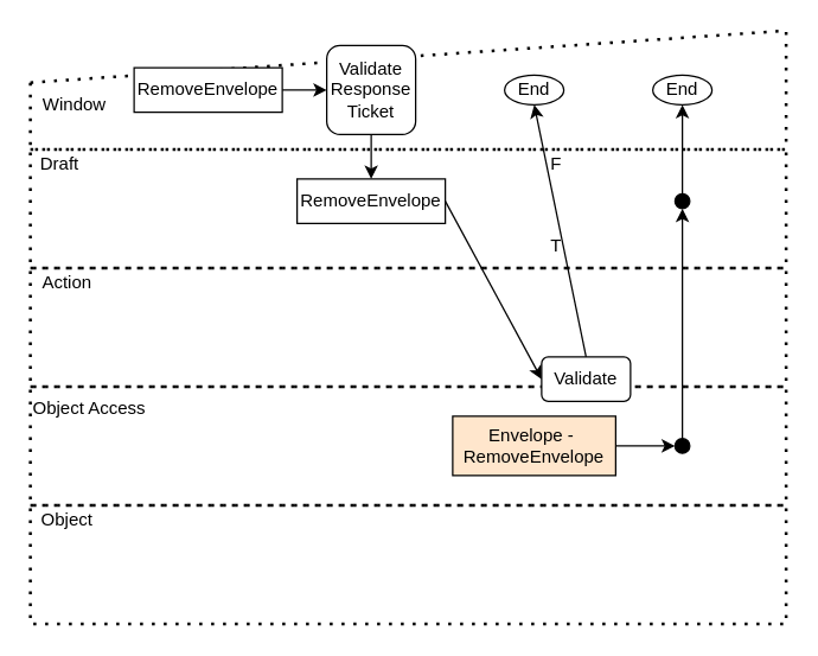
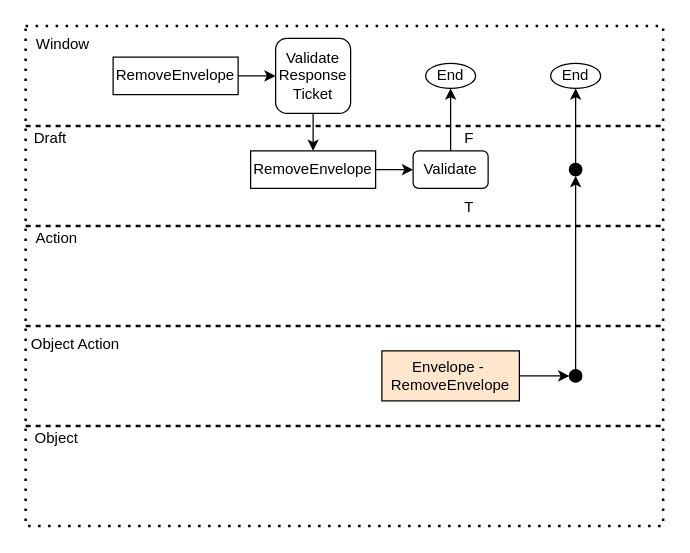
  <mxCell id="0" />
  <mxCell id="1" parent="0" />
- <mxCell id="2" value="Window" style="text;html=1;strokeColor=none;fillColor=none;align=center;verticalAlign=middle;whiteSpace=wrap;rounded=0;" vertex="1" parent="1"><mxGeometry x="20" y="55" width="60" height="30" as="geometry" /></mxCell>
+ <mxCell id="2" value="Window" style="text;html=1;strokeColor=none;fillColor=none;align=center;verticalAlign=middle;whiteSpace=wrap;rounded=0;" vertex="1" parent="1"><mxGeometry x="20" y="20" width="60" height="30" as="geometry" /></mxCell>
  <mxCell id="3" value="Draft" style="text;html=1;strokeColor=none;fillColor=none;align=center;verticalAlign=middle;whiteSpace=wrap;rounded=0;" vertex="1" parent="1"><mxGeometry x="20" y="100" width="40" height="20" as="geometry" /></mxCell>
  <mxCell id="4" value="Action" style="text;html=1;strokeColor=none;fillColor=none;align=center;verticalAlign=middle;whiteSpace=wrap;rounded=0;" vertex="1" parent="1"><mxGeometry x="20" y="180" width="50" height="20" as="geometry" /></mxCell>
- <mxCell id="5" value="Object Access" style="text;html=1;strokeColor=none;fillColor=none;align=center;verticalAlign=middle;whiteSpace=wrap;rounded=0;" vertex="1" parent="1"><mxGeometry x="20" y="260" width="80" height="30" as="geometry" /></mxCell>
+ <mxCell id="5" value="Object Action" style="text;html=1;strokeColor=none;fillColor=none;align=center;verticalAlign=middle;whiteSpace=wrap;rounded=0;" vertex="1" parent="1"><mxGeometry x="20" y="260" width="80" height="30" as="geometry" /></mxCell>
  <mxCell id="6" value="Object" style="text;html=1;strokeColor=none;fillColor=none;align=center;verticalAlign=middle;whiteSpace=wrap;rounded=0;" vertex="1" parent="1"><mxGeometry x="20" y="340" width="50" height="20" as="geometry" /></mxCell>
  <mxCell id="7" value="" style="endArrow=none;dashed=1;html=1;dashPattern=1 3;strokeWidth=2;rounded=0;exitX=0;exitY=0;exitDx=0;exitDy=0;entryX=0;entryY=0;entryDx=0;entryDy=0;" edge="1" parent="1" source="2" target="2"><mxGeometry width="50" height="50" relative="1" as="geometry"><mxPoint x="400" y="250" as="sourcePoint" /><mxPoint x="820" y="100" as="targetPoint" /><Array as="points"><mxPoint x="530" y="20" /><mxPoint x="530" y="100" /><mxPoint x="20" y="100" /></Array></mxGeometry></mxCell>
  <mxCell id="8" value="" style="endArrow=none;dashed=1;html=1;dashPattern=1 3;strokeWidth=2;rounded=0;exitX=0;exitY=0;exitDx=0;exitDy=0;entryX=0;entryY=0;entryDx=0;entryDy=0;" edge="1" parent="1"><mxGeometry width="50" height="50" relative="1" as="geometry"><mxPoint x="20" y="100" as="sourcePoint" /><mxPoint x="20" y="100" as="targetPoint" /><Array as="points"><mxPoint x="530" y="100" /><mxPoint x="530" y="180" /><mxPoint x="20" y="180" /></Array></mxGeometry></mxCell>
  <mxCell id="9" value="" style="endArrow=none;dashed=1;html=1;dashPattern=1 3;strokeWidth=2;rounded=0;exitX=0;exitY=0;exitDx=0;exitDy=0;entryX=0;entryY=0;entryDx=0;entryDy=0;" edge="1" parent="1"><mxGeometry width="50" height="50" relative="1" as="geometry"><mxPoint x="20" y="180" as="sourcePoint" /><mxPoint x="20" y="180" as="targetPoint" /><Array as="points"><mxPoint x="530" y="180" /><mxPoint x="530" y="260" /><mxPoint x="20" y="260" /></Array></mxGeometry></mxCell>
  <mxCell id="10" value="" style="endArrow=none;dashed=1;html=1;dashPattern=1 3;strokeWidth=2;rounded=0;exitX=0;exitY=0;exitDx=0;exitDy=0;entryX=0;entryY=0;entryDx=0;entryDy=0;" edge="1" parent="1"><mxGeometry width="50" height="50" relative="1" as="geometry"><mxPoint x="20" y="260" as="sourcePoint" /><mxPoint x="20" y="260" as="targetPoint" /><Array as="points"><mxPoint x="530" y="260" /><mxPoint x="530" y="340" /><mxPoint x="20" y="340" /></Array></mxGeometry></mxCell>
  <mxCell id="11" value="" style="endArrow=none;dashed=1;html=1;dashPattern=1 3;strokeWidth=2;rounded=0;exitX=0;exitY=0;exitDx=0;exitDy=0;entryX=0;entryY=0;entryDx=0;entryDy=0;" edge="1" parent="1"><mxGeometry width="50" height="50" relative="1" as="geometry"><mxPoint x="20" y="340" as="sourcePoint" /><mxPoint x="20" y="340" as="targetPoint" /><Array as="points"><mxPoint x="530" y="340" /><mxPoint x="530" y="420" /><mxPoint x="20" y="420" /></Array></mxGeometry></mxCell>
  <mxCell id="12" value="RemoveEnvelope" style="rounded=0;whiteSpace=wrap;html=1;" vertex="1" parent="1"><mxGeometry x="90" y="45" width="100" height="30" as="geometry" /></mxCell>
  <mxCell id="13" value="Validate Response Ticket" style="rounded=1;whiteSpace=wrap;html=1;" vertex="1" parent="1"><mxGeometry x="220" y="30" width="60" height="60" as="geometry" /></mxCell>
  <mxCell id="14" value="RemoveEnvelope" style="rounded=0;whiteSpace=wrap;html=1;" vertex="1" parent="1"><mxGeometry x="200" y="120" width="100" height="30" as="geometry" /></mxCell>
  <mxCell id="15" value="" style="endArrow=classic;html=1;rounded=0;exitX=1;exitY=0.5;exitDx=0;exitDy=0;entryX=0;entryY=0.5;entryDx=0;entryDy=0;" edge="1" parent="1" source="12" target="13"><mxGeometry width="50" height="50" relative="1" as="geometry"><mxPoint x="440" y="240" as="sourcePoint" /><mxPoint x="210" y="55" as="targetPoint" /></mxGeometry></mxCell>
  <mxCell id="16" value="" style="endArrow=classic;html=1;rounded=0;exitX=0.5;exitY=1;exitDx=0;exitDy=0;entryX=0.5;entryY=0;entryDx=0;entryDy=0;" edge="1" parent="1" source="13" target="14"><mxGeometry width="50" height="50" relative="1" as="geometry"><mxPoint x="200" y="70" as="sourcePoint" /><mxPoint x="230" y="70" as="targetPoint" /></mxGeometry></mxCell>
  <mxCell id="17" value="" style="endArrow=classic;html=1;rounded=0;exitX=1;exitY=0.5;exitDx=0;exitDy=0;entryX=0;entryY=0.5;entryDx=0;entryDy=0;" edge="1" parent="1" source="14" target="18"><mxGeometry width="50" height="50" relative="1" as="geometry"><mxPoint x="260" y="85" as="sourcePoint" /><mxPoint x="330" y="135" as="targetPoint" /></mxGeometry></mxCell>
- <mxCell id="18" value="Validate" style="rounded=1;whiteSpace=wrap;html=1;" vertex="1" parent="1"><mxGeometry x="365" y="240" width="60" height="30" as="geometry" /></mxCell>
+ <mxCell id="18" value="Validate" style="rounded=1;whiteSpace=wrap;html=1;" vertex="1" parent="1"><mxGeometry x="330" y="120" width="60" height="30" as="geometry" /></mxCell>
  <mxCell id="19" value="End" style="ellipse;whiteSpace=wrap;html=1;" vertex="1" parent="1"><mxGeometry x="340" y="50" width="40" height="20" as="geometry" /></mxCell>
  <mxCell id="20" value="Envelope -&amp;nbsp;&lt;br&gt;RemoveEnvelope" style="rounded=0;whiteSpace=wrap;html=1;fillColor=#ffe6cc;" vertex="1" parent="1"><mxGeometry x="305" y="280" width="110" height="40" as="geometry" /></mxCell>
  <mxCell id="21" value="End" style="ellipse;whiteSpace=wrap;html=1;" vertex="1" parent="1"><mxGeometry x="440" y="50" width="40" height="20" as="geometry" /></mxCell>
  <mxCell id="22" value="" style="endArrow=classic;html=1;rounded=0;exitX=0.5;exitY=0;exitDx=0;exitDy=0;entryX=0.5;entryY=1;entryDx=0;entryDy=0;" edge="1" parent="1" source="18" target="19"><mxGeometry width="50" height="50" relative="1" as="geometry"><mxPoint x="640" y="230" as="sourcePoint" /><mxPoint x="690" y="180" as="targetPoint" /></mxGeometry></mxCell>
  <mxCell id="23" value="" style="ellipse;whiteSpace=wrap;html=1;aspect=fixed;fillColor=#000000;" vertex="1" parent="1"><mxGeometry x="455" y="295" width="10" height="10" as="geometry" /></mxCell>
  <mxCell id="24" value="" style="ellipse;whiteSpace=wrap;html=1;aspect=fixed;fillColor=#000000;" vertex="1" parent="1"><mxGeometry x="455" y="130" width="10" height="10" as="geometry" /></mxCell>
  <mxCell id="25" value="" style="endArrow=classic;html=1;rounded=0;exitX=1;exitY=0.5;exitDx=0;exitDy=0;entryX=0;entryY=0.5;entryDx=0;entryDy=0;" edge="1" parent="1" source="20" target="23"><mxGeometry width="50" height="50" relative="1" as="geometry"><mxPoint x="570" y="240" as="sourcePoint" /><mxPoint x="620" y="190" as="targetPoint" /></mxGeometry></mxCell>
  <mxCell id="26" value="" style="endArrow=classic;html=1;rounded=0;exitX=0.5;exitY=0;exitDx=0;exitDy=0;entryX=0.5;entryY=1;entryDx=0;entryDy=0;" edge="1" parent="1" source="23" target="24"><mxGeometry width="50" height="50" relative="1" as="geometry"><mxPoint x="570" y="240" as="sourcePoint" /><mxPoint x="620" y="190" as="targetPoint" /></mxGeometry></mxCell>
  <mxCell id="27" value="" style="endArrow=classic;html=1;rounded=0;entryX=0.5;entryY=1;entryDx=0;entryDy=0;exitX=0.5;exitY=0;exitDx=0;exitDy=0;" edge="1" parent="1" source="24" target="21"><mxGeometry width="50" height="50" relative="1" as="geometry"><mxPoint x="460" y="120" as="sourcePoint" /><mxPoint x="470" y="150" as="targetPoint" /></mxGeometry></mxCell>
  <mxCell id="28" value="T" style="text;html=1;strokeColor=none;fillColor=none;align=center;verticalAlign=middle;whiteSpace=wrap;rounded=0;" vertex="1" parent="1"><mxGeometry x="370" y="160" width="10" height="10" as="geometry" /></mxCell>
  <mxCell id="29" value="F" style="text;html=1;strokeColor=none;fillColor=none;align=center;verticalAlign=middle;whiteSpace=wrap;rounded=0;" vertex="1" parent="1"><mxGeometry x="370" y="105" width="10" height="10" as="geometry" /></mxCell>
